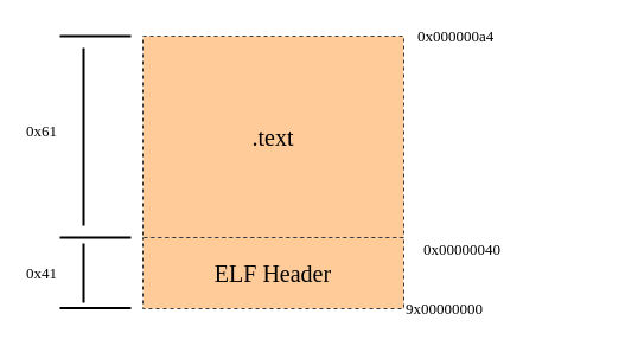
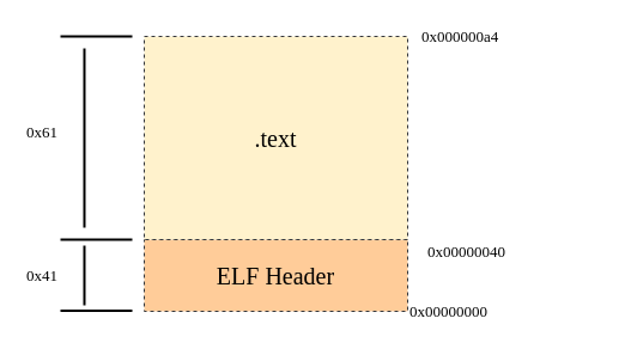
  <mxCell id="0" />
  <mxCell id="1" parent="0" />
  <mxCell id="2" value="&lt;font style=&quot;font-size: 20px&quot;&gt;ELF Header&lt;/font&gt;" style="rounded=0;whiteSpace=wrap;html=1;fontFamily=Comic Sans MS;fillColor=#ffcc99;strokeColor=#36393d;dashed=1;" vertex="1" parent="1"><mxGeometry x="120" y="200" width="220" height="60" as="geometry" /></mxCell>
- <mxCell id="3" value="&lt;font style=&quot;font-size: 13px&quot;&gt;9x00000000&lt;/font&gt;" style="text;html=1;strokeColor=none;fillColor=none;align=left;verticalAlign=middle;whiteSpace=wrap;rounded=0;dashed=1;fontFamily=Comic Sans MS;" vertex="1" parent="1"><mxGeometry x="340" y="250" width="150" height="20" as="geometry" /></mxCell>
+ <mxCell id="3" value="&lt;font style=&quot;font-size: 13px&quot;&gt;0x00000000&lt;/font&gt;" style="text;html=1;strokeColor=none;fillColor=none;align=left;verticalAlign=middle;whiteSpace=wrap;rounded=0;dashed=1;fontFamily=Comic Sans MS;" vertex="1" parent="1"><mxGeometry x="340" y="250" width="150" height="20" as="geometry" /></mxCell>
  <mxCell id="4" value="" style="endArrow=none;html=1;fontFamily=Comic Sans MS;strokeWidth=2;rounded=0;" edge="1" parent="1"><mxGeometry width="50" height="50" relative="1" as="geometry"><mxPoint x="50" y="200" as="sourcePoint" /><mxPoint x="110" y="200" as="targetPoint" /></mxGeometry></mxCell>
  <mxCell id="5" value="" style="endArrow=none;html=1;fontFamily=Comic Sans MS;strokeWidth=2;" edge="1" parent="1"><mxGeometry width="50" height="50" relative="1" as="geometry"><mxPoint x="50" y="259.5" as="sourcePoint" /><mxPoint x="110" y="259.5" as="targetPoint" /></mxGeometry></mxCell>
  <mxCell id="6" value="" style="endArrow=none;html=1;strokeWidth=2;fontFamily=Comic Sans MS;" edge="1" parent="1"><mxGeometry width="50" height="50" relative="1" as="geometry"><mxPoint x="70" y="255" as="sourcePoint" /><mxPoint x="70" y="205" as="targetPoint" /></mxGeometry></mxCell>
  <mxCell id="7" value="&lt;font style=&quot;font-size: 13px&quot;&gt;0x41&lt;/font&gt;" style="text;html=1;strokeColor=none;fillColor=none;align=left;verticalAlign=middle;whiteSpace=wrap;rounded=0;dashed=1;fontFamily=Comic Sans MS;" vertex="1" parent="1"><mxGeometry x="20" y="220" width="150" height="20" as="geometry" /></mxCell>
- <mxCell id="8" value="&lt;span style=&quot;font-size: 20px&quot;&gt;.text&lt;/span&gt;" style="rounded=0;whiteSpace=wrap;html=1;fontFamily=Comic Sans MS;fillColor=#ffcc99;strokeColor=#36393d;dashed=1;" vertex="1" parent="1"><mxGeometry x="120" y="30" width="220" height="170" as="geometry" /></mxCell>
+ <mxCell id="8" value="&lt;span style=&quot;font-size: 20px&quot;&gt;.text&lt;/span&gt;" style="rounded=0;whiteSpace=wrap;html=1;fontFamily=Comic Sans MS;fillColor=#fff2cc;strokeColor=#36393d;dashed=1;" vertex="1" parent="1"><mxGeometry x="120" y="30" width="220" height="170" as="geometry" /></mxCell>
  <mxCell id="9" value="&lt;font style=&quot;font-size: 13px&quot;&gt;0x00000040&lt;/font&gt;" style="text;html=1;strokeColor=none;fillColor=none;align=left;verticalAlign=middle;whiteSpace=wrap;rounded=0;dashed=1;fontFamily=Comic Sans MS;" vertex="1" parent="1"><mxGeometry x="355" y="200" width="150" height="20" as="geometry" /></mxCell>
  <mxCell id="10" value="" style="endArrow=none;html=1;fontFamily=Comic Sans MS;strokeWidth=2;rounded=0;" edge="1" parent="1"><mxGeometry width="50" height="50" relative="1" as="geometry"><mxPoint x="50" y="30" as="sourcePoint" /><mxPoint x="110" y="30" as="targetPoint" /></mxGeometry></mxCell>
  <mxCell id="11" value="" style="endArrow=none;html=1;strokeWidth=2;fontFamily=Comic Sans MS;" edge="1" parent="1"><mxGeometry width="50" height="50" relative="1" as="geometry"><mxPoint x="70" y="190" as="sourcePoint" /><mxPoint x="70" y="40" as="targetPoint" /></mxGeometry></mxCell>
  <mxCell id="12" value="&lt;font style=&quot;font-size: 13px&quot;&gt;0x61&lt;/font&gt;" style="text;html=1;strokeColor=none;fillColor=none;align=left;verticalAlign=middle;whiteSpace=wrap;rounded=0;dashed=1;fontFamily=Comic Sans MS;" vertex="1" parent="1"><mxGeometry x="20" y="100" width="150" height="20" as="geometry" /></mxCell>
  <mxCell id="13" value="&lt;font style=&quot;font-size: 13px&quot;&gt;0x000000a4&lt;/font&gt;" style="text;html=1;strokeColor=none;fillColor=none;align=left;verticalAlign=middle;whiteSpace=wrap;rounded=0;dashed=1;fontFamily=Comic Sans MS;" vertex="1" parent="1"><mxGeometry x="350" y="20" width="150" height="20" as="geometry" /></mxCell>
